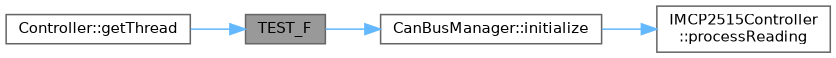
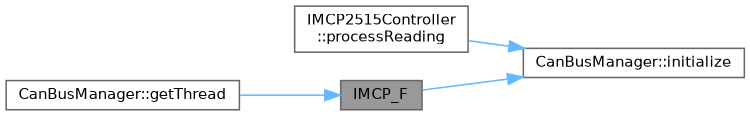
  digraph {
    rankdir=LR
    node [color=grey40 fillcolor=white fontname=Helvetica fontsize=10 shape=box style=filled]
    edge [color=steelblue1 fontname=Helvetica fontsize=10 labelfontname=Helvetica labelfontsize=10 style=solid]
-   n1 [color=gray40 fillcolor=grey60 fontcolor=black height=0.2 label=TEST_F width=0.4]
+   n1 [color=gray40 fillcolor=grey60 fontcolor=black height=0.2 label=IMCP_F width=0.4]
    n2 [height=0.2 label="CanBusManager::initialize" width=0.4]
-   n3 [height=0.2 label="Controller::getThread" width=0.4]
+   n3 [height=0.2 label="CanBusManager::getThread" width=0.4]
    n4 [height=0.2 label="IMCP2515Controller\l::processReading" width=0.4]
    n1 -> n2
-   n2 -> n4
+   n4 -> n2
    n3 -> n1
  }
